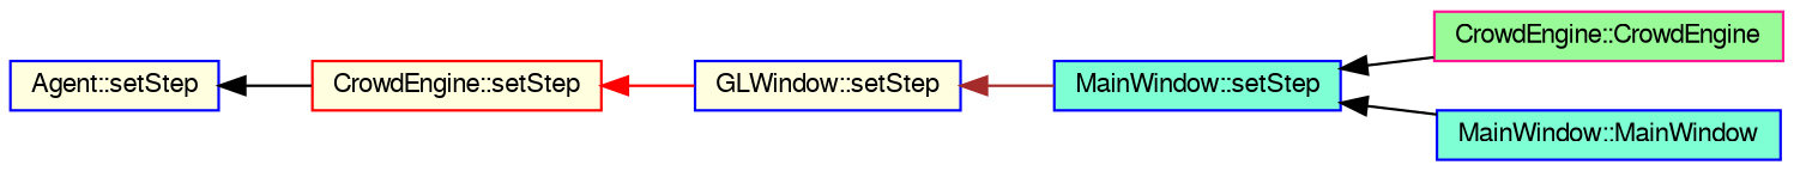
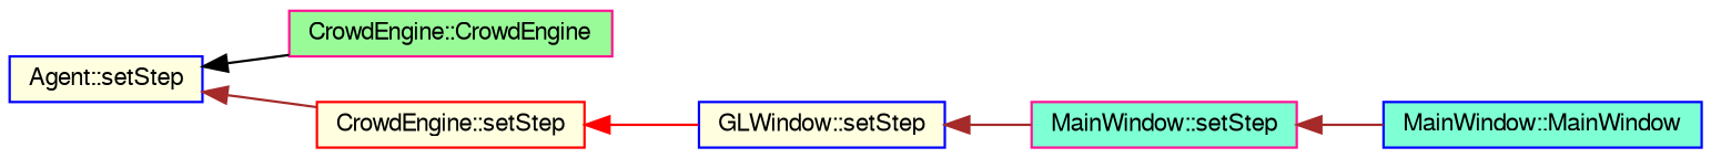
  digraph {
    rankdir=LR
    node [color=blue fillcolor=lightyellow fontname=FreeSans fontsize=10 shape=record style=filled]
    edge [color=black dir=back fontname=FreeSans fontsize=10 labelfontname=FreeSans labelfontsize=10 style=solid]
    n1 [fontcolor=black height=0.2 label="Agent::setStep" width=0.4]
    n2 [color=deeppink fillcolor=palegreen height=0.2 label="CrowdEngine::CrowdEngine" width=0.4]
    n3 [color=red height=0.2 label="CrowdEngine::setStep" width=0.4]
    n4 [height=0.2 label="GLWindow::setStep" width=0.4]
-   n5 [fillcolor=aquamarine height=0.2 label="MainWindow::setStep" width=0.4]
+   n5 [color=deeppink fillcolor=aquamarine height=0.2 label="MainWindow::setStep" width=0.4]
    n6 [fillcolor=aquamarine height=0.2 label="MainWindow::MainWindow" width=0.4]
-   n5 -> n2
-   n1 -> n3
+   n1 -> n2
+   n1 -> n3 [color=brown]
    n3 -> n4 [color=red]
    n4 -> n5 [color=brown]
-   n5 -> n6
+   n5 -> n6 [color=brown]
  }
